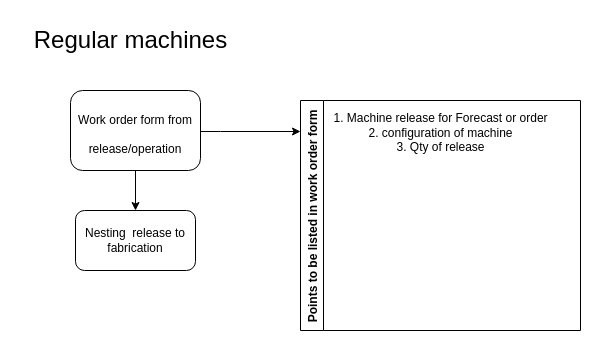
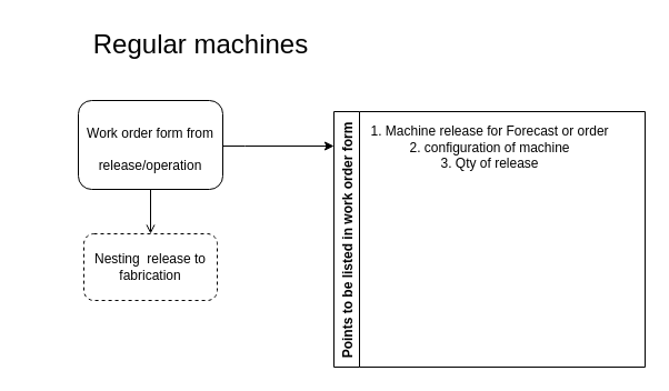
  <mxCell id="0" />
  <mxCell id="1" parent="0" />
- <mxCell id="2" value="Nesting&amp;nbsp; release to fabrication" style="rounded=1;whiteSpace=wrap;html=1;" parent="1" vertex="1"><mxGeometry x="75" y="210" width="120" height="60" as="geometry" /></mxCell>
- <mxCell id="3" value="&lt;font style=&quot;font-size: 24px;&quot;&gt;Regular machines&lt;/font&gt;" style="text;html=1;align=center;verticalAlign=middle;resizable=0;points=[];autosize=1;strokeColor=none;fillColor=none;" vertex="1" parent="1"><mxGeometry x="20" y="20" width="220" height="40" as="geometry" /></mxCell>
- <mxCell id="4" style="edgeStyle=orthogonalEdgeStyle;rounded=0;orthogonalLoop=1;jettySize=auto;html=1;fontSize=12;" edge="1" parent="1" source="6" target="2"><mxGeometry relative="1" as="geometry" /></mxCell>
+ <mxCell id="2" value="Nesting&amp;nbsp; release to fabrication" style="rounded=1;whiteSpace=wrap;html=1;dashed=1;" parent="1" vertex="1"><mxGeometry x="75" y="210" width="120" height="60" as="geometry" /></mxCell>
+ <mxCell id="3" value="&lt;font style=&quot;font-size: 24px;&quot;&gt;Regular machines&lt;/font&gt;" style="text;html=1;align=center;verticalAlign=middle;resizable=0;points=[];autosize=1;strokeColor=none;fillColor=none;" vertex="1" parent="1"><mxGeometry x="70" y="20" width="220" height="40" as="geometry" /></mxCell>
+ <mxCell id="4" style="edgeStyle=orthogonalEdgeStyle;rounded=0;orthogonalLoop=1;jettySize=auto;html=1;fontSize=12;endArrow=open;" edge="1" parent="1" source="6" target="2"><mxGeometry relative="1" as="geometry" /></mxCell>
  <mxCell id="5" value="" style="edgeStyle=orthogonalEdgeStyle;rounded=0;orthogonalLoop=1;jettySize=auto;html=1;fontSize=12;" edge="1" parent="1" source="6"><mxGeometry relative="1" as="geometry"><mxPoint x="300" y="131" as="targetPoint" /><Array as="points"><mxPoint x="220" y="131" /><mxPoint x="220" y="131" /></Array></mxGeometry></mxCell>
  <mxCell id="6" value="&lt;font style=&quot;font-size: 12px;&quot;&gt;Work order form from release/operation&lt;/font&gt;" style="rounded=1;whiteSpace=wrap;html=1;fontSize=24;" vertex="1" parent="1"><mxGeometry x="70" y="90" width="130" height="80" as="geometry" /></mxCell>
  <mxCell id="7" value="Points to be listed in work order form" style="swimlane;horizontal=0;fontSize=12;startSize=23;" vertex="1" parent="1"><mxGeometry x="300" y="100" width="280" height="230" as="geometry" /></mxCell>
  <mxCell id="8" value="&lt;br&gt;1. Machine release for Forecast or order&lt;br&gt;2. configuration of machine&lt;br&gt;3. Qty of release&lt;br&gt;" style="text;html=1;align=center;verticalAlign=middle;resizable=0;points=[];autosize=1;strokeColor=none;fillColor=none;fontSize=12;" vertex="1" parent="1"><mxGeometry x="320" y="90" width="240" height="70" as="geometry" /></mxCell>
